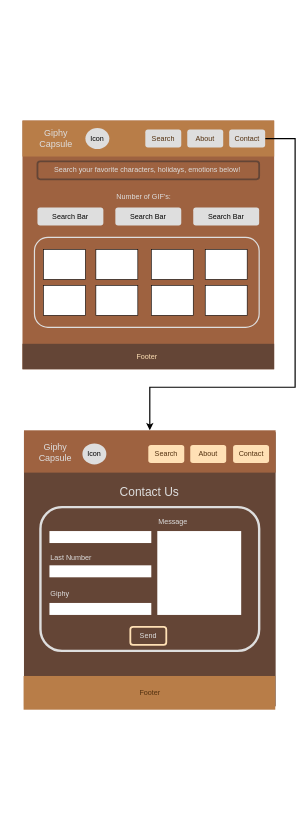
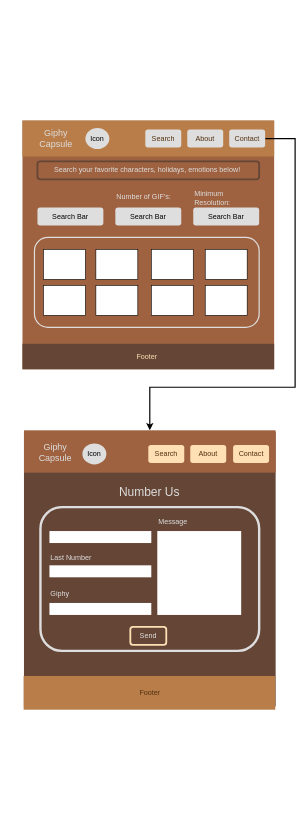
  <mxCell id="0" />
  <mxCell id="1" parent="0" />
  <mxCell id="2" value="" style="rounded=0;whiteSpace=wrap;html=1;rotation=90;fillColor=#9E6240;strokeColor=none;" vertex="1" parent="1"><mxGeometry x="39.5" y="197.5" width="415" height="420" as="geometry" /></mxCell>
  <mxCell id="3" value="" style="rounded=0;whiteSpace=wrap;html=1;rotation=90;fillColor=#b87d48;strokeColor=none;" vertex="1" parent="1"><mxGeometry x="217" y="20" width="60" height="420" as="geometry" /></mxCell>
  <mxCell id="4" value="" style="rounded=0;whiteSpace=wrap;html=1;rotation=90;fillColor=#644536;strokeColor=none;" vertex="1" parent="1"><mxGeometry x="225.75" y="383.75" width="42.5" height="420" as="geometry" /></mxCell>
  <mxCell id="5" value="" style="ellipse;whiteSpace=wrap;html=1;strokeColor=none;fillColor=#DEDEDE;" vertex="1" parent="1"><mxGeometry x="142" y="212.5" width="40" height="35" as="geometry" /></mxCell>
  <mxCell id="6" value="Icon" style="text;html=1;align=center;verticalAlign=middle;whiteSpace=wrap;rounded=0;" vertex="1" parent="1"><mxGeometry x="132" y="215" width="60" height="30" as="geometry" /></mxCell>
  <mxCell id="7" value="&lt;font style=&quot;font-size: 15px;&quot; color=&quot;#dedede&quot;&gt;Giphy Capsule&lt;/font&gt;" style="text;html=1;align=center;verticalAlign=middle;whiteSpace=wrap;rounded=0;" vertex="1" parent="1"><mxGeometry x="48" y="215" width="90" height="30" as="geometry" /></mxCell>
  <mxCell id="8" value="Search" style="text;html=1;align=center;verticalAlign=middle;whiteSpace=wrap;rounded=1;fillColor=#DEDEDE;fontColor=#52300F;" vertex="1" parent="1"><mxGeometry x="242" y="215" width="60" height="30" as="geometry" /></mxCell>
  <mxCell id="9" value="About" style="text;html=1;align=center;verticalAlign=middle;whiteSpace=wrap;rounded=1;fillColor=#DEDEDE;fontColor=#52300F;" vertex="1" parent="1"><mxGeometry x="312" y="215" width="60" height="30" as="geometry" /></mxCell>
  <mxCell id="10" style="edgeStyle=orthogonalEdgeStyle;rounded=0;orthogonalLoop=1;jettySize=auto;html=1;entryX=0;entryY=0.5;entryDx=0;entryDy=0;strokeWidth=2;" edge="1" parent="1" source="11" target="30"><mxGeometry relative="1" as="geometry"><Array as="points"><mxPoint x="492" y="230" /><mxPoint x="492" y="645" /><mxPoint x="250" y="645" /></Array></mxGeometry></mxCell>
  <mxCell id="11" value="Contact" style="text;html=1;align=center;verticalAlign=middle;whiteSpace=wrap;rounded=1;fillColor=#DEDEDE;fontColor=#52300F;" vertex="1" parent="1"><mxGeometry x="382" y="215" width="60" height="30" as="geometry" /></mxCell>
  <mxCell id="12" value="Search Bar" style="text;html=1;align=center;verticalAlign=middle;whiteSpace=wrap;rounded=1;fillColor=#DEDEDE;" vertex="1" parent="1"><mxGeometry x="62" y="345" width="110" height="30" as="geometry" /></mxCell>
  <mxCell id="13" value="" style="rounded=1;whiteSpace=wrap;html=1;fillColor=none;strokeWidth=3;strokeColor=#644536;" vertex="1" parent="1"><mxGeometry x="62" y="268" width="370" height="30" as="geometry" /></mxCell>
  <mxCell id="14" value="Search Bar" style="text;html=1;align=center;verticalAlign=middle;whiteSpace=wrap;rounded=1;fillColor=#DEDEDE;" vertex="1" parent="1"><mxGeometry x="192" y="345" width="110" height="30" as="geometry" /></mxCell>
  <mxCell id="15" value="Search Bar" style="text;html=1;align=center;verticalAlign=middle;whiteSpace=wrap;rounded=1;fillColor=#DEDEDE;" vertex="1" parent="1"><mxGeometry x="322" y="345" width="110" height="30" as="geometry" /></mxCell>
  <mxCell id="16" value="Number of GIF's:&amp;nbsp;" style="text;html=1;align=left;verticalAlign=middle;whiteSpace=wrap;rounded=0;fontColor=#DEDEDE;" vertex="1" parent="1"><mxGeometry x="192" y="312" width="110" height="30" as="geometry" /></mxCell>
+ <mxCell id="17" value="Minimum Resolution:" style="text;html=1;align=left;verticalAlign=middle;whiteSpace=wrap;rounded=0;fontColor=#DEDEDE;" vertex="1" parent="1"><mxGeometry x="322" y="315" width="60" height="30" as="geometry" /></mxCell>
  <mxCell id="18" value="&lt;font color=&quot;#dedede&quot;&gt;Search your favorite characters, holidays, emotions below!&amp;nbsp;&lt;/font&gt;" style="text;html=1;align=center;verticalAlign=middle;whiteSpace=wrap;rounded=0;" vertex="1" parent="1"><mxGeometry x="57" y="268" width="380" height="30" as="geometry" /></mxCell>
  <mxCell id="19" value="" style="rounded=1;whiteSpace=wrap;html=1;fillColor=none;strokeColor=#DEDEDE;strokeWidth=2;" vertex="1" parent="1"><mxGeometry x="57" y="395" width="375" height="150" as="geometry" /></mxCell>
  <mxCell id="20" value="" style="rounded=0;whiteSpace=wrap;html=1;" vertex="1" parent="1"><mxGeometry x="72" y="415" width="70" height="50" as="geometry" /></mxCell>
  <mxCell id="21" value="" style="rounded=0;whiteSpace=wrap;html=1;" vertex="1" parent="1"><mxGeometry x="159.5" y="415" width="70" height="50" as="geometry" /></mxCell>
  <mxCell id="22" value="" style="rounded=0;whiteSpace=wrap;html=1;" vertex="1" parent="1"><mxGeometry x="252" y="415" width="70" height="50" as="geometry" /></mxCell>
  <mxCell id="23" value="" style="rounded=0;whiteSpace=wrap;html=1;" vertex="1" parent="1"><mxGeometry x="342" y="415" width="70" height="50" as="geometry" /></mxCell>
  <mxCell id="24" value="" style="rounded=0;whiteSpace=wrap;html=1;" vertex="1" parent="1"><mxGeometry x="72" y="475" width="70" height="50" as="geometry" /></mxCell>
  <mxCell id="25" value="" style="rounded=0;whiteSpace=wrap;html=1;" vertex="1" parent="1"><mxGeometry x="159.5" y="475" width="70" height="50" as="geometry" /></mxCell>
  <mxCell id="26" value="" style="rounded=0;whiteSpace=wrap;html=1;" vertex="1" parent="1"><mxGeometry x="252" y="475" width="70" height="50" as="geometry" /></mxCell>
  <mxCell id="27" value="" style="rounded=0;whiteSpace=wrap;html=1;" vertex="1" parent="1"><mxGeometry x="342" y="475" width="70" height="50" as="geometry" /></mxCell>
  <mxCell id="28" value="&lt;font color=&quot;#ffe0b5&quot;&gt;Footer&lt;/font&gt;" style="text;html=1;align=center;verticalAlign=middle;whiteSpace=wrap;rounded=0;" vertex="1" parent="1"><mxGeometry x="214.5" y="578.75" width="60" height="30" as="geometry" /></mxCell>
  <mxCell id="29" value="" style="rounded=0;whiteSpace=wrap;html=1;rotation=90;strokeColor=none;fillColor=#644536;" vertex="1" parent="1"><mxGeometry x="20.75" y="738.75" width="457.5" height="420" as="geometry" /></mxCell>
  <mxCell id="30" value="" style="rounded=0;whiteSpace=wrap;html=1;rotation=90;strokeColor=none;fillColor=#9E6240;" vertex="1" parent="1"><mxGeometry x="214.18" y="542.19" width="70.63" height="420" as="geometry" /></mxCell>
  <mxCell id="31" value="" style="rounded=0;whiteSpace=wrap;html=1;rotation=90;strokeColor=none;fillColor=#B87D48;" vertex="1" parent="1"><mxGeometry x="220.75" y="945" width="56.25" height="420" as="geometry" /></mxCell>
  <mxCell id="32" value="&lt;font color=&quot;#52300f&quot;&gt;Footer&lt;/font&gt;" style="text;html=1;align=center;verticalAlign=middle;whiteSpace=wrap;rounded=0;" vertex="1" parent="1"><mxGeometry x="219.5" y="1140" width="60" height="30" as="geometry" /></mxCell>
  <mxCell id="33" value="&lt;font style=&quot;font-size: 15px;&quot; color=&quot;#dedede&quot;&gt;Giphy Capsule&lt;/font&gt;" style="text;html=1;align=center;verticalAlign=middle;whiteSpace=wrap;rounded=0;" vertex="1" parent="1"><mxGeometry x="47" y="738.75" width="90" height="30" as="geometry" /></mxCell>
  <mxCell id="34" value="" style="ellipse;whiteSpace=wrap;html=1;strokeColor=none;fillColor=#DEDEDE;" vertex="1" parent="1"><mxGeometry x="137" y="738.75" width="40" height="35" as="geometry" /></mxCell>
  <mxCell id="35" value="Icon" style="text;html=1;align=center;verticalAlign=middle;whiteSpace=wrap;rounded=0;" vertex="1" parent="1"><mxGeometry x="127" y="741.25" width="60" height="30" as="geometry" /></mxCell>
  <mxCell id="36" value="Search" style="text;html=1;align=center;verticalAlign=middle;whiteSpace=wrap;rounded=1;fillColor=#ffe0b5;fontColor=#52300F;" vertex="1" parent="1"><mxGeometry x="247" y="741.25" width="60" height="30" as="geometry" /></mxCell>
  <mxCell id="37" value="About" style="text;html=1;align=center;verticalAlign=middle;whiteSpace=wrap;rounded=1;fillColor=#FFE0B5;fontColor=#52300F;" vertex="1" parent="1"><mxGeometry x="317" y="741.25" width="60" height="30" as="geometry" /></mxCell>
  <mxCell id="38" value="Contact" style="text;html=1;align=center;verticalAlign=middle;whiteSpace=wrap;rounded=1;fillColor=#FFE0B5;fontColor=#52300F;" vertex="1" parent="1"><mxGeometry x="388.5" y="741.25" width="60" height="30" as="geometry" /></mxCell>
  <mxCell id="39" value="" style="rounded=1;whiteSpace=wrap;html=1;fillColor=none;strokeColor=#DEDEDE;strokeWidth=4;" vertex="1" parent="1"><mxGeometry x="67" y="845" width="365" height="240" as="geometry" /></mxCell>
- <mxCell id="40" value="Contact Us" style="text;html=1;align=center;verticalAlign=middle;whiteSpace=wrap;rounded=0;fontSize=20;fontColor=#DEDEDE;" vertex="1" parent="1"><mxGeometry x="154.96" y="803.75" width="187.82" height="30" as="geometry" /></mxCell>
+ <mxCell id="40" value="Number Us" style="text;html=1;align=center;verticalAlign=middle;whiteSpace=wrap;rounded=0;fontSize=20;fontColor=#DEDEDE;" vertex="1" parent="1"><mxGeometry x="154.96" y="803.75" width="187.82" height="30" as="geometry" /></mxCell>
  <mxCell id="41" value="" style="rounded=0;whiteSpace=wrap;html=1;strokeColor=none;" vertex="1" parent="1"><mxGeometry x="82" y="885" width="170" height="20" as="geometry" /></mxCell>
  <mxCell id="42" value="Last Number" style="text;html=1;align=left;verticalAlign=middle;whiteSpace=wrap;rounded=0;fontColor=#DEDEDE;" vertex="1" parent="1"><mxGeometry x="82" y="915" width="100" height="30" as="geometry" /></mxCell>
  <mxCell id="43" value="" style="rounded=0;whiteSpace=wrap;html=1;strokeColor=none;" vertex="1" parent="1"><mxGeometry x="82" y="942.19" width="170" height="20" as="geometry" /></mxCell>
  <mxCell id="44" value="Giphy" style="text;html=1;align=left;verticalAlign=middle;whiteSpace=wrap;rounded=0;fontColor=#DEDEDE;" vertex="1" parent="1"><mxGeometry x="82" y="975" width="100" height="30" as="geometry" /></mxCell>
  <mxCell id="45" value="" style="rounded=0;whiteSpace=wrap;html=1;strokeColor=none;" vertex="1" parent="1"><mxGeometry x="82" y="1005" width="170" height="20" as="geometry" /></mxCell>
  <mxCell id="46" value="Message" style="text;html=1;align=left;verticalAlign=middle;whiteSpace=wrap;rounded=0;fontColor=#DEDEDE;" vertex="1" parent="1"><mxGeometry x="262" y="855" width="100" height="30" as="geometry" /></mxCell>
  <mxCell id="47" value="" style="rounded=0;whiteSpace=wrap;html=1;strokeColor=none;" vertex="1" parent="1"><mxGeometry x="262" y="885" width="140" height="140" as="geometry" /></mxCell>
  <mxCell id="48" value="" style="rounded=1;whiteSpace=wrap;html=1;strokeColor=#FFE0B5;strokeWidth=3;fillColor=none;" vertex="1" parent="1"><mxGeometry x="217" y="1045" width="60" height="30" as="geometry" /></mxCell>
  <mxCell id="49" value="&lt;font color=&quot;#dedede&quot;&gt;Send&lt;/font&gt;" style="text;html=1;align=center;verticalAlign=middle;whiteSpace=wrap;rounded=0;strokeColor=none;" vertex="1" parent="1"><mxGeometry x="217" y="1045" width="60" height="30" as="geometry" /></mxCell>
